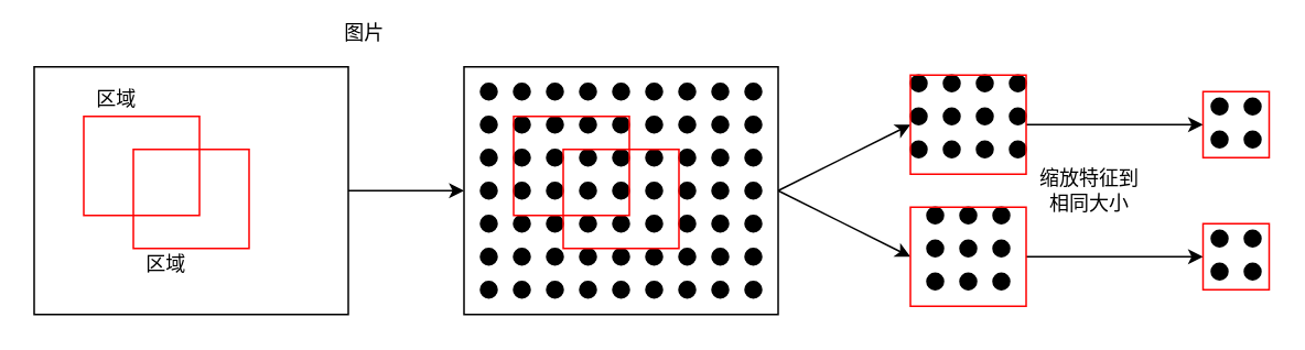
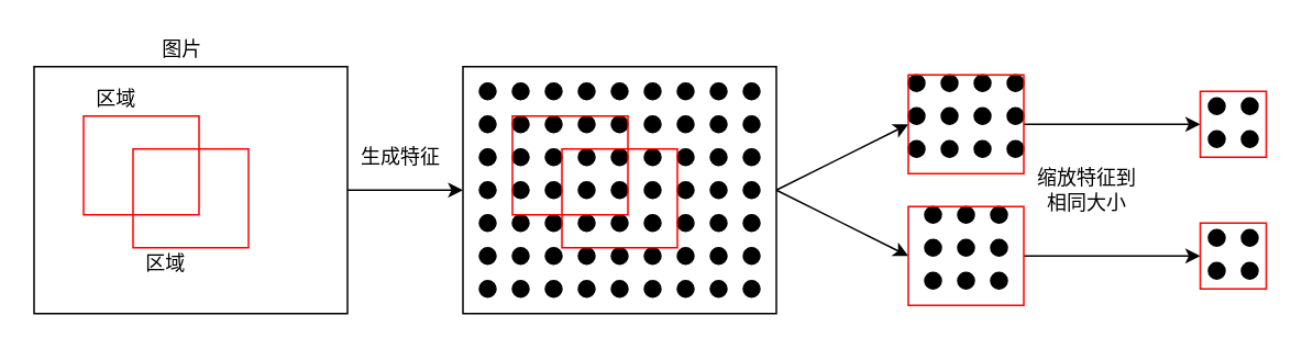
  <mxCell id="0" />
  <mxCell id="1" parent="0" />
  <mxCell id="2" style="edgeStyle=none;rounded=0;orthogonalLoop=1;jettySize=auto;html=1;exitX=1;exitY=0.5;exitDx=0;exitDy=0;" edge="1" parent="1" source="3" target="11"><mxGeometry relative="1" as="geometry" /></mxCell>
  <mxCell id="3" value="" style="rounded=0;whiteSpace=wrap;html=1;" vertex="1" parent="1"><mxGeometry x="20" y="40" width="190" height="150" as="geometry" /></mxCell>
- <mxCell id="4" value="图片" style="text;html=1;strokeColor=none;fillColor=none;align=center;verticalAlign=middle;whiteSpace=wrap;rounded=0;" vertex="1" parent="1"><mxGeometry x="200" y="10" width="40" height="20" as="geometry" /></mxCell>
+ <mxCell id="4" value="图片" style="text;html=1;strokeColor=none;fillColor=none;align=center;verticalAlign=middle;whiteSpace=wrap;rounded=0;" vertex="1" parent="1"><mxGeometry x="90" y="20" width="40" height="20" as="geometry" /></mxCell>
  <mxCell id="5" value="" style="rounded=0;whiteSpace=wrap;html=1;fillColor=none;strokeColor=#FF0000;" vertex="1" parent="1"><mxGeometry x="50" y="70" width="70" height="60" as="geometry" /></mxCell>
  <mxCell id="6" value="" style="rounded=0;whiteSpace=wrap;html=1;fillColor=none;strokeColor=#FF0000;" vertex="1" parent="1"><mxGeometry x="80" y="90" width="70" height="60" as="geometry" /></mxCell>
  <mxCell id="7" value="区域" style="text;html=1;strokeColor=none;fillColor=none;align=center;verticalAlign=middle;whiteSpace=wrap;rounded=0;" vertex="1" parent="1"><mxGeometry x="50" y="50" width="40" height="20" as="geometry" /></mxCell>
  <mxCell id="8" value="区域" style="text;html=1;strokeColor=none;fillColor=none;align=center;verticalAlign=middle;whiteSpace=wrap;rounded=0;" vertex="1" parent="1"><mxGeometry x="80" y="150" width="40" height="20" as="geometry" /></mxCell>
  <mxCell id="9" style="rounded=0;orthogonalLoop=1;jettySize=auto;html=1;exitX=1;exitY=0.5;exitDx=0;exitDy=0;entryX=0;entryY=0.5;entryDx=0;entryDy=0;" edge="1" parent="1" source="11" target="91"><mxGeometry relative="1" as="geometry"><mxPoint x="540" y="115" as="targetPoint" /></mxGeometry></mxCell>
  <mxCell id="10" style="edgeStyle=none;rounded=0;orthogonalLoop=1;jettySize=auto;html=1;exitX=1;exitY=0.5;exitDx=0;exitDy=0;entryX=0;entryY=0.5;entryDx=0;entryDy=0;" edge="1" parent="1" source="11" target="102"><mxGeometry relative="1" as="geometry" /></mxCell>
  <mxCell id="11" value="" style="rounded=0;whiteSpace=wrap;html=1;" vertex="1" parent="1"><mxGeometry x="280" y="40" width="190" height="150" as="geometry" /></mxCell>
+ <mxCell id="12" value="生成特征" style="text;html=1;strokeColor=none;fillColor=none;align=center;verticalAlign=middle;whiteSpace=wrap;rounded=0;" vertex="1" parent="1"><mxGeometry x="215" y="85" width="55" height="20" as="geometry" /></mxCell>
  <mxCell id="13" value="" style="ellipse;whiteSpace=wrap;html=1;aspect=fixed;fillColor=#000000;" vertex="1" parent="1"><mxGeometry x="290" y="50" width="10" height="10" as="geometry" /></mxCell>
  <mxCell id="14" value="" style="ellipse;whiteSpace=wrap;html=1;aspect=fixed;fillColor=#000000;" vertex="1" parent="1"><mxGeometry x="310" y="50" width="10" height="10" as="geometry" /></mxCell>
  <mxCell id="15" value="" style="ellipse;whiteSpace=wrap;html=1;aspect=fixed;fillColor=#000000;" vertex="1" parent="1"><mxGeometry x="330" y="50" width="10" height="10" as="geometry" /></mxCell>
  <mxCell id="16" value="" style="ellipse;whiteSpace=wrap;html=1;aspect=fixed;fillColor=#000000;" vertex="1" parent="1"><mxGeometry x="350" y="50" width="10" height="10" as="geometry" /></mxCell>
  <mxCell id="17" value="" style="ellipse;whiteSpace=wrap;html=1;aspect=fixed;fillColor=#000000;" vertex="1" parent="1"><mxGeometry x="370" y="50" width="10" height="10" as="geometry" /></mxCell>
  <mxCell id="18" value="" style="ellipse;whiteSpace=wrap;html=1;aspect=fixed;fillColor=#000000;" vertex="1" parent="1"><mxGeometry x="390" y="50" width="10" height="10" as="geometry" /></mxCell>
  <mxCell id="19" value="" style="ellipse;whiteSpace=wrap;html=1;aspect=fixed;fillColor=#000000;" vertex="1" parent="1"><mxGeometry x="410" y="50" width="10" height="10" as="geometry" /></mxCell>
  <mxCell id="20" value="" style="ellipse;whiteSpace=wrap;html=1;aspect=fixed;fillColor=#000000;" vertex="1" parent="1"><mxGeometry x="430" y="50" width="10" height="10" as="geometry" /></mxCell>
  <mxCell id="21" value="" style="ellipse;whiteSpace=wrap;html=1;aspect=fixed;fillColor=#000000;" vertex="1" parent="1"><mxGeometry x="450" y="50" width="10" height="10" as="geometry" /></mxCell>
  <mxCell id="22" value="" style="ellipse;whiteSpace=wrap;html=1;aspect=fixed;fillColor=#000000;" vertex="1" parent="1"><mxGeometry x="290" y="70" width="10" height="10" as="geometry" /></mxCell>
  <mxCell id="23" value="" style="ellipse;whiteSpace=wrap;html=1;aspect=fixed;fillColor=#000000;" vertex="1" parent="1"><mxGeometry x="310" y="70" width="10" height="10" as="geometry" /></mxCell>
  <mxCell id="24" value="" style="ellipse;whiteSpace=wrap;html=1;aspect=fixed;fillColor=#000000;" vertex="1" parent="1"><mxGeometry x="330" y="70" width="10" height="10" as="geometry" /></mxCell>
  <mxCell id="25" value="" style="ellipse;whiteSpace=wrap;html=1;aspect=fixed;fillColor=#000000;" vertex="1" parent="1"><mxGeometry x="350" y="70" width="10" height="10" as="geometry" /></mxCell>
  <mxCell id="26" value="" style="ellipse;whiteSpace=wrap;html=1;aspect=fixed;fillColor=#000000;" vertex="1" parent="1"><mxGeometry x="370" y="70" width="10" height="10" as="geometry" /></mxCell>
  <mxCell id="27" value="" style="ellipse;whiteSpace=wrap;html=1;aspect=fixed;fillColor=#000000;" vertex="1" parent="1"><mxGeometry x="390" y="70" width="10" height="10" as="geometry" /></mxCell>
  <mxCell id="28" value="" style="ellipse;whiteSpace=wrap;html=1;aspect=fixed;fillColor=#000000;" vertex="1" parent="1"><mxGeometry x="410" y="70" width="10" height="10" as="geometry" /></mxCell>
  <mxCell id="29" value="" style="ellipse;whiteSpace=wrap;html=1;aspect=fixed;fillColor=#000000;" vertex="1" parent="1"><mxGeometry x="430" y="70" width="10" height="10" as="geometry" /></mxCell>
  <mxCell id="30" value="" style="ellipse;whiteSpace=wrap;html=1;aspect=fixed;fillColor=#000000;" vertex="1" parent="1"><mxGeometry x="450" y="70" width="10" height="10" as="geometry" /></mxCell>
  <mxCell id="31" value="" style="ellipse;whiteSpace=wrap;html=1;aspect=fixed;fillColor=#000000;" vertex="1" parent="1"><mxGeometry x="290" y="90" width="10" height="10" as="geometry" /></mxCell>
  <mxCell id="32" value="" style="ellipse;whiteSpace=wrap;html=1;aspect=fixed;fillColor=#000000;" vertex="1" parent="1"><mxGeometry x="310" y="90" width="10" height="10" as="geometry" /></mxCell>
  <mxCell id="33" value="" style="ellipse;whiteSpace=wrap;html=1;aspect=fixed;fillColor=#000000;" vertex="1" parent="1"><mxGeometry x="330" y="90" width="10" height="10" as="geometry" /></mxCell>
  <mxCell id="34" value="" style="ellipse;whiteSpace=wrap;html=1;aspect=fixed;fillColor=#000000;" vertex="1" parent="1"><mxGeometry x="350" y="90" width="10" height="10" as="geometry" /></mxCell>
  <mxCell id="35" value="" style="ellipse;whiteSpace=wrap;html=1;aspect=fixed;fillColor=#000000;" vertex="1" parent="1"><mxGeometry x="370" y="90" width="10" height="10" as="geometry" /></mxCell>
  <mxCell id="36" value="" style="ellipse;whiteSpace=wrap;html=1;aspect=fixed;fillColor=#000000;" vertex="1" parent="1"><mxGeometry x="390" y="90" width="10" height="10" as="geometry" /></mxCell>
  <mxCell id="37" value="" style="ellipse;whiteSpace=wrap;html=1;aspect=fixed;fillColor=#000000;" vertex="1" parent="1"><mxGeometry x="410" y="90" width="10" height="10" as="geometry" /></mxCell>
  <mxCell id="38" value="" style="ellipse;whiteSpace=wrap;html=1;aspect=fixed;fillColor=#000000;" vertex="1" parent="1"><mxGeometry x="430" y="90" width="10" height="10" as="geometry" /></mxCell>
  <mxCell id="39" value="" style="ellipse;whiteSpace=wrap;html=1;aspect=fixed;fillColor=#000000;" vertex="1" parent="1"><mxGeometry x="450" y="90" width="10" height="10" as="geometry" /></mxCell>
  <mxCell id="40" value="" style="ellipse;whiteSpace=wrap;html=1;aspect=fixed;fillColor=#000000;" vertex="1" parent="1"><mxGeometry x="290" y="110" width="10" height="10" as="geometry" /></mxCell>
  <mxCell id="41" value="" style="ellipse;whiteSpace=wrap;html=1;aspect=fixed;fillColor=#000000;" vertex="1" parent="1"><mxGeometry x="310" y="110" width="10" height="10" as="geometry" /></mxCell>
  <mxCell id="42" value="" style="ellipse;whiteSpace=wrap;html=1;aspect=fixed;fillColor=#000000;" vertex="1" parent="1"><mxGeometry x="330" y="110" width="10" height="10" as="geometry" /></mxCell>
  <mxCell id="43" value="" style="ellipse;whiteSpace=wrap;html=1;aspect=fixed;fillColor=#000000;" vertex="1" parent="1"><mxGeometry x="350" y="110" width="10" height="10" as="geometry" /></mxCell>
  <mxCell id="44" value="" style="ellipse;whiteSpace=wrap;html=1;aspect=fixed;fillColor=#000000;" vertex="1" parent="1"><mxGeometry x="370" y="110" width="10" height="10" as="geometry" /></mxCell>
  <mxCell id="45" value="" style="ellipse;whiteSpace=wrap;html=1;aspect=fixed;fillColor=#000000;" vertex="1" parent="1"><mxGeometry x="390" y="110" width="10" height="10" as="geometry" /></mxCell>
  <mxCell id="46" value="" style="ellipse;whiteSpace=wrap;html=1;aspect=fixed;fillColor=#000000;" vertex="1" parent="1"><mxGeometry x="410" y="110" width="10" height="10" as="geometry" /></mxCell>
  <mxCell id="47" value="" style="ellipse;whiteSpace=wrap;html=1;aspect=fixed;fillColor=#000000;" vertex="1" parent="1"><mxGeometry x="430" y="110" width="10" height="10" as="geometry" /></mxCell>
  <mxCell id="48" value="" style="ellipse;whiteSpace=wrap;html=1;aspect=fixed;fillColor=#000000;" vertex="1" parent="1"><mxGeometry x="450" y="110" width="10" height="10" as="geometry" /></mxCell>
  <mxCell id="49" value="" style="ellipse;whiteSpace=wrap;html=1;aspect=fixed;fillColor=#000000;" vertex="1" parent="1"><mxGeometry x="290" y="130" width="10" height="10" as="geometry" /></mxCell>
  <mxCell id="50" value="" style="ellipse;whiteSpace=wrap;html=1;aspect=fixed;fillColor=#000000;" vertex="1" parent="1"><mxGeometry x="310" y="130" width="10" height="10" as="geometry" /></mxCell>
  <mxCell id="51" value="" style="ellipse;whiteSpace=wrap;html=1;aspect=fixed;fillColor=#000000;" vertex="1" parent="1"><mxGeometry x="330" y="130" width="10" height="10" as="geometry" /></mxCell>
  <mxCell id="52" value="" style="ellipse;whiteSpace=wrap;html=1;aspect=fixed;fillColor=#000000;" vertex="1" parent="1"><mxGeometry x="350" y="130" width="10" height="10" as="geometry" /></mxCell>
  <mxCell id="53" value="" style="ellipse;whiteSpace=wrap;html=1;aspect=fixed;fillColor=#000000;" vertex="1" parent="1"><mxGeometry x="370" y="130" width="10" height="10" as="geometry" /></mxCell>
  <mxCell id="54" value="" style="ellipse;whiteSpace=wrap;html=1;aspect=fixed;fillColor=#000000;" vertex="1" parent="1"><mxGeometry x="390" y="130" width="10" height="10" as="geometry" /></mxCell>
  <mxCell id="55" value="" style="ellipse;whiteSpace=wrap;html=1;aspect=fixed;fillColor=#000000;" vertex="1" parent="1"><mxGeometry x="410" y="130" width="10" height="10" as="geometry" /></mxCell>
  <mxCell id="56" value="" style="ellipse;whiteSpace=wrap;html=1;aspect=fixed;fillColor=#000000;" vertex="1" parent="1"><mxGeometry x="430" y="130" width="10" height="10" as="geometry" /></mxCell>
  <mxCell id="57" value="" style="ellipse;whiteSpace=wrap;html=1;aspect=fixed;fillColor=#000000;" vertex="1" parent="1"><mxGeometry x="450" y="130" width="10" height="10" as="geometry" /></mxCell>
  <mxCell id="58" value="" style="ellipse;whiteSpace=wrap;html=1;aspect=fixed;fillColor=#000000;" vertex="1" parent="1"><mxGeometry x="290" y="150" width="10" height="10" as="geometry" /></mxCell>
  <mxCell id="59" value="" style="ellipse;whiteSpace=wrap;html=1;aspect=fixed;fillColor=#000000;" vertex="1" parent="1"><mxGeometry x="310" y="150" width="10" height="10" as="geometry" /></mxCell>
  <mxCell id="60" value="" style="ellipse;whiteSpace=wrap;html=1;aspect=fixed;fillColor=#000000;" vertex="1" parent="1"><mxGeometry x="330" y="150" width="10" height="10" as="geometry" /></mxCell>
  <mxCell id="61" value="" style="ellipse;whiteSpace=wrap;html=1;aspect=fixed;fillColor=#000000;" vertex="1" parent="1"><mxGeometry x="350" y="150" width="10" height="10" as="geometry" /></mxCell>
  <mxCell id="62" value="" style="ellipse;whiteSpace=wrap;html=1;aspect=fixed;fillColor=#000000;" vertex="1" parent="1"><mxGeometry x="370" y="150" width="10" height="10" as="geometry" /></mxCell>
  <mxCell id="63" value="" style="ellipse;whiteSpace=wrap;html=1;aspect=fixed;fillColor=#000000;" vertex="1" parent="1"><mxGeometry x="390" y="150" width="10" height="10" as="geometry" /></mxCell>
  <mxCell id="64" value="" style="ellipse;whiteSpace=wrap;html=1;aspect=fixed;fillColor=#000000;" vertex="1" parent="1"><mxGeometry x="410" y="150" width="10" height="10" as="geometry" /></mxCell>
  <mxCell id="65" value="" style="ellipse;whiteSpace=wrap;html=1;aspect=fixed;fillColor=#000000;" vertex="1" parent="1"><mxGeometry x="430" y="150" width="10" height="10" as="geometry" /></mxCell>
  <mxCell id="66" value="" style="ellipse;whiteSpace=wrap;html=1;aspect=fixed;fillColor=#000000;" vertex="1" parent="1"><mxGeometry x="450" y="150" width="10" height="10" as="geometry" /></mxCell>
  <mxCell id="67" value="" style="ellipse;whiteSpace=wrap;html=1;aspect=fixed;fillColor=#000000;" vertex="1" parent="1"><mxGeometry x="290" y="170" width="10" height="10" as="geometry" /></mxCell>
  <mxCell id="68" value="" style="ellipse;whiteSpace=wrap;html=1;aspect=fixed;fillColor=#000000;" vertex="1" parent="1"><mxGeometry x="310" y="170" width="10" height="10" as="geometry" /></mxCell>
  <mxCell id="69" value="" style="ellipse;whiteSpace=wrap;html=1;aspect=fixed;fillColor=#000000;" vertex="1" parent="1"><mxGeometry x="330" y="170" width="10" height="10" as="geometry" /></mxCell>
  <mxCell id="70" value="" style="ellipse;whiteSpace=wrap;html=1;aspect=fixed;fillColor=#000000;" vertex="1" parent="1"><mxGeometry x="350" y="170" width="10" height="10" as="geometry" /></mxCell>
  <mxCell id="71" value="" style="ellipse;whiteSpace=wrap;html=1;aspect=fixed;fillColor=#000000;" vertex="1" parent="1"><mxGeometry x="370" y="170" width="10" height="10" as="geometry" /></mxCell>
  <mxCell id="72" value="" style="ellipse;whiteSpace=wrap;html=1;aspect=fixed;fillColor=#000000;" vertex="1" parent="1"><mxGeometry x="390" y="170" width="10" height="10" as="geometry" /></mxCell>
  <mxCell id="73" value="" style="ellipse;whiteSpace=wrap;html=1;aspect=fixed;fillColor=#000000;" vertex="1" parent="1"><mxGeometry x="410" y="170" width="10" height="10" as="geometry" /></mxCell>
  <mxCell id="74" value="" style="ellipse;whiteSpace=wrap;html=1;aspect=fixed;fillColor=#000000;" vertex="1" parent="1"><mxGeometry x="430" y="170" width="10" height="10" as="geometry" /></mxCell>
  <mxCell id="75" value="" style="ellipse;whiteSpace=wrap;html=1;aspect=fixed;fillColor=#000000;" vertex="1" parent="1"><mxGeometry x="450" y="170" width="10" height="10" as="geometry" /></mxCell>
  <mxCell id="76" value="" style="rounded=0;whiteSpace=wrap;html=1;fillColor=none;strokeColor=#FF0000;" vertex="1" parent="1"><mxGeometry x="310" y="70" width="70" height="60" as="geometry" /></mxCell>
  <mxCell id="77" value="" style="rounded=0;whiteSpace=wrap;html=1;fillColor=none;strokeColor=#FF0000;" vertex="1" parent="1"><mxGeometry x="340" y="90" width="70" height="60" as="geometry" /></mxCell>
  <mxCell id="78" value="" style="ellipse;whiteSpace=wrap;html=1;aspect=fixed;fillColor=#000000;" vertex="1" parent="1"><mxGeometry x="550" y="45" width="10" height="10" as="geometry" /></mxCell>
  <mxCell id="79" value="" style="ellipse;whiteSpace=wrap;html=1;aspect=fixed;fillColor=#000000;" vertex="1" parent="1"><mxGeometry x="570" y="45" width="10" height="10" as="geometry" /></mxCell>
  <mxCell id="80" value="" style="ellipse;whiteSpace=wrap;html=1;aspect=fixed;fillColor=#000000;" vertex="1" parent="1"><mxGeometry x="590" y="45" width="10" height="10" as="geometry" /></mxCell>
  <mxCell id="81" value="" style="ellipse;whiteSpace=wrap;html=1;aspect=fixed;fillColor=#000000;" vertex="1" parent="1"><mxGeometry x="610" y="45" width="10" height="10" as="geometry" /></mxCell>
  <mxCell id="82" value="" style="ellipse;whiteSpace=wrap;html=1;aspect=fixed;fillColor=#000000;" vertex="1" parent="1"><mxGeometry x="550" y="65" width="10" height="10" as="geometry" /></mxCell>
  <mxCell id="83" value="" style="ellipse;whiteSpace=wrap;html=1;aspect=fixed;fillColor=#000000;" vertex="1" parent="1"><mxGeometry x="570" y="65" width="10" height="10" as="geometry" /></mxCell>
  <mxCell id="84" value="" style="ellipse;whiteSpace=wrap;html=1;aspect=fixed;fillColor=#000000;" vertex="1" parent="1"><mxGeometry x="590" y="65" width="10" height="10" as="geometry" /></mxCell>
  <mxCell id="85" value="" style="ellipse;whiteSpace=wrap;html=1;aspect=fixed;fillColor=#000000;" vertex="1" parent="1"><mxGeometry x="610" y="65" width="10" height="10" as="geometry" /></mxCell>
  <mxCell id="86" value="" style="ellipse;whiteSpace=wrap;html=1;aspect=fixed;fillColor=#000000;" vertex="1" parent="1"><mxGeometry x="550" y="85" width="10" height="10" as="geometry" /></mxCell>
  <mxCell id="87" value="" style="ellipse;whiteSpace=wrap;html=1;aspect=fixed;fillColor=#000000;" vertex="1" parent="1"><mxGeometry x="570" y="85" width="10" height="10" as="geometry" /></mxCell>
  <mxCell id="88" value="" style="ellipse;whiteSpace=wrap;html=1;aspect=fixed;fillColor=#000000;" vertex="1" parent="1"><mxGeometry x="590" y="85" width="10" height="10" as="geometry" /></mxCell>
  <mxCell id="89" value="" style="ellipse;whiteSpace=wrap;html=1;aspect=fixed;fillColor=#000000;" vertex="1" parent="1"><mxGeometry x="610" y="85" width="10" height="10" as="geometry" /></mxCell>
  <mxCell id="90" style="edgeStyle=none;rounded=0;orthogonalLoop=1;jettySize=auto;html=1;exitX=1;exitY=0.5;exitDx=0;exitDy=0;" edge="1" parent="1" source="91" target="108"><mxGeometry relative="1" as="geometry" /></mxCell>
  <mxCell id="91" value="" style="rounded=0;whiteSpace=wrap;html=1;fillColor=none;strokeColor=#FF0000;" vertex="1" parent="1"><mxGeometry x="550" y="45" width="70" height="60" as="geometry" /></mxCell>
  <mxCell id="92" value="" style="ellipse;whiteSpace=wrap;html=1;aspect=fixed;fillColor=#000000;" vertex="1" parent="1"><mxGeometry x="560" y="125" width="10" height="10" as="geometry" /></mxCell>
  <mxCell id="93" value="" style="ellipse;whiteSpace=wrap;html=1;aspect=fixed;fillColor=#000000;" vertex="1" parent="1"><mxGeometry x="580" y="125" width="10" height="10" as="geometry" /></mxCell>
  <mxCell id="94" value="" style="ellipse;whiteSpace=wrap;html=1;aspect=fixed;fillColor=#000000;" vertex="1" parent="1"><mxGeometry x="600" y="125" width="10" height="10" as="geometry" /></mxCell>
  <mxCell id="95" value="" style="ellipse;whiteSpace=wrap;html=1;aspect=fixed;fillColor=#000000;" vertex="1" parent="1"><mxGeometry x="560" y="145" width="10" height="10" as="geometry" /></mxCell>
  <mxCell id="96" value="" style="ellipse;whiteSpace=wrap;html=1;aspect=fixed;fillColor=#000000;" vertex="1" parent="1"><mxGeometry x="580" y="145" width="10" height="10" as="geometry" /></mxCell>
  <mxCell id="97" value="" style="ellipse;whiteSpace=wrap;html=1;aspect=fixed;fillColor=#000000;" vertex="1" parent="1"><mxGeometry x="600" y="145" width="10" height="10" as="geometry" /></mxCell>
  <mxCell id="98" value="" style="ellipse;whiteSpace=wrap;html=1;aspect=fixed;fillColor=#000000;" vertex="1" parent="1"><mxGeometry x="560" y="165" width="10" height="10" as="geometry" /></mxCell>
  <mxCell id="99" value="" style="ellipse;whiteSpace=wrap;html=1;aspect=fixed;fillColor=#000000;" vertex="1" parent="1"><mxGeometry x="580" y="165" width="10" height="10" as="geometry" /></mxCell>
  <mxCell id="100" value="" style="ellipse;whiteSpace=wrap;html=1;aspect=fixed;fillColor=#000000;" vertex="1" parent="1"><mxGeometry x="600" y="165" width="10" height="10" as="geometry" /></mxCell>
  <mxCell id="101" style="edgeStyle=none;rounded=0;orthogonalLoop=1;jettySize=auto;html=1;exitX=1;exitY=0.5;exitDx=0;exitDy=0;" edge="1" parent="1" source="102" target="113"><mxGeometry relative="1" as="geometry" /></mxCell>
  <mxCell id="102" value="" style="rounded=0;whiteSpace=wrap;html=1;fillColor=none;strokeColor=#FF0000;" vertex="1" parent="1"><mxGeometry x="550" y="125" width="70" height="60" as="geometry" /></mxCell>
  <mxCell id="103" value="缩放特征到相同大小" style="text;html=1;strokeColor=none;fillColor=none;align=center;verticalAlign=middle;whiteSpace=wrap;rounded=0;" vertex="1" parent="1"><mxGeometry x="627" y="105" width="63" height="20" as="geometry" /></mxCell>
  <mxCell id="104" value="" style="ellipse;whiteSpace=wrap;html=1;aspect=fixed;fillColor=#000000;" vertex="1" parent="1"><mxGeometry x="732" y="59" width="10" height="10" as="geometry" /></mxCell>
  <mxCell id="105" value="" style="ellipse;whiteSpace=wrap;html=1;aspect=fixed;fillColor=#000000;" vertex="1" parent="1"><mxGeometry x="752" y="59" width="10" height="10" as="geometry" /></mxCell>
  <mxCell id="106" value="" style="ellipse;whiteSpace=wrap;html=1;aspect=fixed;fillColor=#000000;" vertex="1" parent="1"><mxGeometry x="732" y="79" width="10" height="10" as="geometry" /></mxCell>
  <mxCell id="107" value="" style="ellipse;whiteSpace=wrap;html=1;aspect=fixed;fillColor=#000000;" vertex="1" parent="1"><mxGeometry x="752" y="79" width="10" height="10" as="geometry" /></mxCell>
  <mxCell id="108" value="" style="rounded=0;whiteSpace=wrap;html=1;fillColor=none;strokeColor=#FF0000;" vertex="1" parent="1"><mxGeometry x="727" y="55" width="40" height="40" as="geometry" /></mxCell>
  <mxCell id="109" value="" style="ellipse;whiteSpace=wrap;html=1;aspect=fixed;fillColor=#000000;" vertex="1" parent="1"><mxGeometry x="732" y="139" width="10" height="10" as="geometry" /></mxCell>
  <mxCell id="110" value="" style="ellipse;whiteSpace=wrap;html=1;aspect=fixed;fillColor=#000000;" vertex="1" parent="1"><mxGeometry x="752" y="139" width="10" height="10" as="geometry" /></mxCell>
  <mxCell id="111" value="" style="ellipse;whiteSpace=wrap;html=1;aspect=fixed;fillColor=#000000;" vertex="1" parent="1"><mxGeometry x="732" y="159" width="10" height="10" as="geometry" /></mxCell>
  <mxCell id="112" value="" style="ellipse;whiteSpace=wrap;html=1;aspect=fixed;fillColor=#000000;" vertex="1" parent="1"><mxGeometry x="752" y="159" width="10" height="10" as="geometry" /></mxCell>
  <mxCell id="113" value="" style="rounded=0;whiteSpace=wrap;html=1;fillColor=none;strokeColor=#FF0000;" vertex="1" parent="1"><mxGeometry x="727" y="135" width="40" height="40" as="geometry" /></mxCell>
